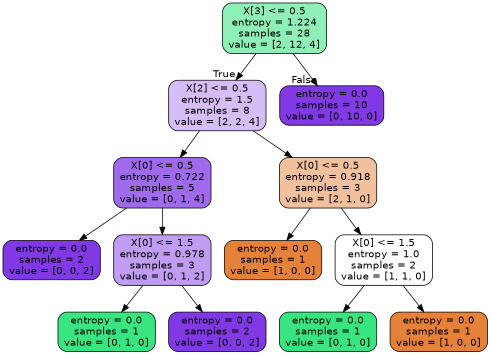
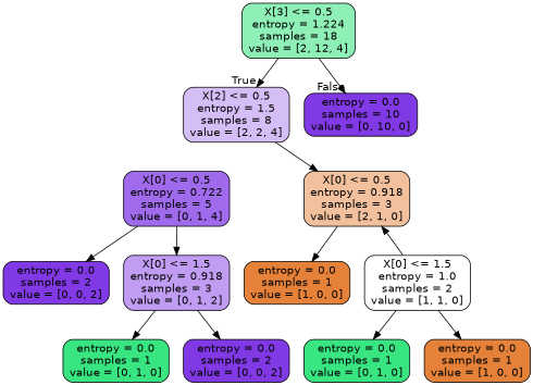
  digraph {
    node [color=black fillcolor="#8139e5" fontname=helvetica shape=box style="filled, rounded"]
    edge [fontname=helvetica]
-   n1 [fillcolor="#8ef0b7" label="X[3] <= 0.5\nentropy = 1.224\nsamples = 28\nvalue = [2, 12, 4]"]
+   n1 [fillcolor="#8ef0b7" label="X[3] <= 0.5\nentropy = 1.224\nsamples = 18\nvalue = [2, 12, 4]"]
    n2 [fillcolor="#d5bdf6" label="X[2] <= 0.5\nentropy = 1.5\nsamples = 8\nvalue = [2, 2, 4]"]
    n3 [label="entropy = 0.0\nsamples = 10\nvalue = [0, 10, 0]"]
    n4 [fillcolor="#a06aec" label="X[0] <= 0.5\nentropy = 0.722\nsamples = 5\nvalue = [0, 1, 4]"]
    n5 [fillcolor="#f2c09c" label="X[0] <= 0.5\nentropy = 0.918\nsamples = 3\nvalue = [2, 1, 0]"]
    n6 [label="entropy = 0.0\nsamples = 2\nvalue = [0, 0, 2]"]
-   n7 [fillcolor="#c09cf2" label="X[0] <= 1.5\nentropy = 0.978\nsamples = 3\nvalue = [0, 1, 2]"]
+   n7 [fillcolor="#c09cf2" label="X[0] <= 1.5\nentropy = 0.918\nsamples = 3\nvalue = [0, 1, 2]"]
    n8 [fillcolor="#e58139" label="entropy = 0.0\nsamples = 1\nvalue = [1, 0, 0]"]
    n9 [fillcolor="#ffffff" label="X[0] <= 1.5\nentropy = 1.0\nsamples = 2\nvalue = [1, 1, 0]"]
    n10 [fillcolor="#39e581" label="entropy = 0.0\nsamples = 1\nvalue = [0, 1, 0]"]
    n11 [label="entropy = 0.0\nsamples = 2\nvalue = [0, 0, 2]"]
    n12 [fillcolor="#39e581" label="entropy = 0.0\nsamples = 1\nvalue = [0, 1, 0]"]
    n13 [fillcolor="#e58139" label="entropy = 0.0\nsamples = 1\nvalue = [1, 0, 0]"]
    n1 -> n2 [headlabel=True labelangle=45 labeldistance=2.5]
    n1 -> n3 [headlabel=False labelangle=-45 labeldistance=2.5]
-   n2 -> n4
    n2 -> n5
    n4 -> n6
    n4 -> n7
    n5 -> n8
-   n5 -> n9
+   n9 -> n5
    n7 -> n10
    n7 -> n11
    n9 -> n12
    n9 -> n13
  }
